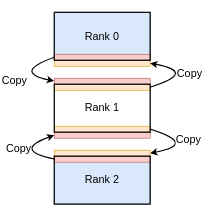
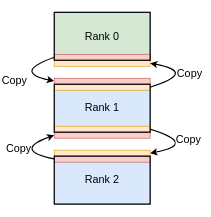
  <mxCell id="0" />
  <mxCell id="1" parent="0" />
- <mxCell id="2" value="Rank 0" style="rounded=0;whiteSpace=wrap;html=1;strokeWidth=1;fillColor=#dae8fc;fontSize=18;align=center;strokeColor=#6c8ebf;" vertex="1" parent="1"><mxGeometry x="90" y="20" width="160" height="80" as="geometry" /></mxCell>
- <mxCell id="3" value="Rank 1" style="rounded=0;whiteSpace=wrap;html=1;strokeWidth=1;fillColor=#ffffff;fontSize=18;align=center;strokeColor=#6c8ebf;" vertex="1" parent="1"><mxGeometry x="90" y="140" width="160" height="80" as="geometry" /></mxCell>
+ <mxCell id="2" value="Rank 0" style="rounded=0;whiteSpace=wrap;html=1;strokeWidth=1;fillColor=#d5e8d4;fontSize=18;align=center;strokeColor=#6c8ebf;" vertex="1" parent="1"><mxGeometry x="90" y="20" width="160" height="80" as="geometry" /></mxCell>
+ <mxCell id="3" value="Rank 1" style="rounded=0;whiteSpace=wrap;html=1;strokeWidth=1;fillColor=#dae8fc;fontSize=18;align=center;strokeColor=#6c8ebf;" vertex="1" parent="1"><mxGeometry x="90" y="140" width="160" height="80" as="geometry" /></mxCell>
  <mxCell id="4" value="Rank 2" style="rounded=0;whiteSpace=wrap;html=1;strokeWidth=1;fillColor=#dae8fc;fontSize=18;align=center;strokeColor=#6c8ebf;" vertex="1" parent="1"><mxGeometry x="90" y="260" width="160" height="80" as="geometry" /></mxCell>
  <mxCell id="5" value="" style="rounded=0;whiteSpace=wrap;html=1;strokeWidth=1;fillColor=#ffe6cc;fontSize=18;align=center;strokeColor=#d79b00;" vertex="1" parent="1"><mxGeometry x="90" y="140" width="160" height="10" as="geometry" /></mxCell>
  <mxCell id="6" value="" style="rounded=0;whiteSpace=wrap;html=1;strokeWidth=1;fillColor=#ffe6cc;fontSize=18;align=center;strokeColor=#d79b00;" vertex="1" parent="1"><mxGeometry x="90" y="210" width="160" height="10" as="geometry" /></mxCell>
  <mxCell id="7" value="" style="rounded=0;whiteSpace=wrap;html=1;strokeWidth=1;fillColor=#ffe6cc;fontSize=18;align=center;strokeColor=#d79b00;" vertex="1" parent="1"><mxGeometry x="90" y="100" width="160" height="10" as="geometry" /></mxCell>
  <mxCell id="8" value="" style="curved=1;endArrow=classic;html=1;fontSize=18;exitX=1;exitY=0.5;exitDx=0;exitDy=0;entryX=1;entryY=0.5;entryDx=0;entryDy=0;strokeWidth=2;" edge="1" parent="1" source="5" target="7"><mxGeometry width="50" height="50" relative="1" as="geometry"><mxPoint x="270" y="210" as="sourcePoint" /><mxPoint x="260" y="93" as="targetPoint" /><Array as="points"><mxPoint x="330" y="120" /></Array></mxGeometry></mxCell>
  <mxCell id="9" value="Copy" style="edgeLabel;html=1;align=left;verticalAlign=middle;resizable=0;points=[];fontSize=18;labelPosition=right;verticalLabelPosition=middle;" vertex="1" connectable="0" parent="8"><mxGeometry x="0.447" y="8" relative="1" as="geometry"><mxPoint as="offset" /></mxGeometry></mxCell>
  <mxCell id="10" value="" style="curved=1;endArrow=classic;html=1;fontSize=18;exitX=1;exitY=0.5;exitDx=0;exitDy=0;strokeWidth=2;labelPosition=right;verticalLabelPosition=middle;align=left;verticalAlign=top;" edge="1" parent="1" source="6"><mxGeometry width="50" height="50" relative="1" as="geometry"><mxPoint x="269" y="230" as="sourcePoint" /><mxPoint x="250" y="255" as="targetPoint" /><Array as="points"><mxPoint x="330" y="240" /></Array></mxGeometry></mxCell>
  <mxCell id="11" value="Copy" style="edgeLabel;html=1;align=left;verticalAlign=middle;resizable=0;points=[];fontSize=18;labelPosition=right;verticalLabelPosition=middle;" vertex="1" connectable="0" parent="10"><mxGeometry x="-0.463" y="-4" relative="1" as="geometry"><mxPoint as="offset" /></mxGeometry></mxCell>
  <mxCell id="12" value="" style="rounded=0;whiteSpace=wrap;html=1;strokeWidth=1;fillColor=#ffe6cc;fontSize=18;align=center;strokeColor=#d79b00;" vertex="1" parent="1"><mxGeometry x="90" y="250" width="160" height="10" as="geometry" /></mxCell>
  <mxCell id="13" value="" style="rounded=0;whiteSpace=wrap;html=1;strokeWidth=1;fillColor=#f8cecc;fontSize=18;align=center;strokeColor=#b85450;" vertex="1" parent="1"><mxGeometry x="90" y="260" width="160" height="10" as="geometry" /></mxCell>
  <mxCell id="14" value="" style="rounded=0;whiteSpace=wrap;html=1;strokeWidth=2;fillColor=none;fontSize=18;align=left;" vertex="1" parent="1"><mxGeometry x="90" y="260" width="160" height="80" as="geometry" /></mxCell>
  <mxCell id="15" value="" style="rounded=0;whiteSpace=wrap;html=1;strokeWidth=1;fillColor=#f8cecc;fontSize=18;align=center;strokeColor=#b85450;" vertex="1" parent="1"><mxGeometry x="90" y="220" width="160" height="10" as="geometry" /></mxCell>
  <mxCell id="16" value="" style="curved=1;endArrow=classic;html=1;fontSize=18;strokeWidth=2;labelPosition=right;verticalLabelPosition=middle;align=left;verticalAlign=top;exitX=-0.002;exitY=0.058;exitDx=0;exitDy=0;exitPerimeter=0;entryX=0;entryY=0.5;entryDx=0;entryDy=0;" edge="1" parent="1" source="14" target="15"><mxGeometry width="50" height="50" relative="1" as="geometry"><mxPoint x="80" y="270" as="sourcePoint" /><mxPoint x="90" y="230" as="targetPoint" /><Array as="points"><mxPoint x="20" y="250" /></Array></mxGeometry></mxCell>
  <mxCell id="17" value="Copy" style="edgeLabel;html=1;align=right;verticalAlign=middle;resizable=0;points=[];fontSize=18;labelPosition=left;verticalLabelPosition=middle;" vertex="1" connectable="0" parent="16"><mxGeometry x="0.407" y="-8" relative="1" as="geometry"><mxPoint as="offset" /></mxGeometry></mxCell>
  <mxCell id="18" value="" style="rounded=0;whiteSpace=wrap;html=1;strokeWidth=1;fillColor=#f8cecc;fontSize=18;align=center;strokeColor=#b85450;" vertex="1" parent="1"><mxGeometry x="90" y="130" width="160" height="10" as="geometry" /></mxCell>
  <mxCell id="19" value="" style="rounded=0;whiteSpace=wrap;html=1;strokeWidth=1;fillColor=#f8cecc;fontSize=18;align=center;strokeColor=#b85450;" vertex="1" parent="1"><mxGeometry x="90" y="90" width="160" height="10" as="geometry" /></mxCell>
  <mxCell id="20" value="" style="rounded=0;whiteSpace=wrap;html=1;strokeWidth=2;fillColor=none;fontSize=18;align=left;" vertex="1" parent="1"><mxGeometry x="90" y="140" width="160" height="80" as="geometry" /></mxCell>
  <mxCell id="21" value="" style="rounded=0;whiteSpace=wrap;html=1;strokeWidth=2;fillColor=none;fontSize=18;align=left;" vertex="1" parent="1"><mxGeometry x="90" y="20" width="160" height="80" as="geometry" /></mxCell>
  <mxCell id="22" value="" style="curved=1;endArrow=classic;html=1;fontSize=18;strokeWidth=2;labelPosition=right;verticalLabelPosition=middle;align=left;verticalAlign=top;exitX=-0.002;exitY=0.058;exitDx=0;exitDy=0;exitPerimeter=0;entryX=0;entryY=0.5;entryDx=0;entryDy=0;" edge="1" parent="1"><mxGeometry width="50" height="50" relative="1" as="geometry"><mxPoint x="90" y="95" as="sourcePoint" /><mxPoint x="89.68" y="134.64" as="targetPoint" /><Array as="points"><mxPoint x="20" y="120" /></Array></mxGeometry></mxCell>
  <mxCell id="23" value="Copy" style="edgeLabel;html=1;align=right;verticalAlign=middle;resizable=0;points=[];fontSize=18;labelPosition=left;verticalLabelPosition=middle;" vertex="1" connectable="0" parent="22"><mxGeometry x="0.407" y="-8" relative="1" as="geometry"><mxPoint as="offset" /></mxGeometry></mxCell>
